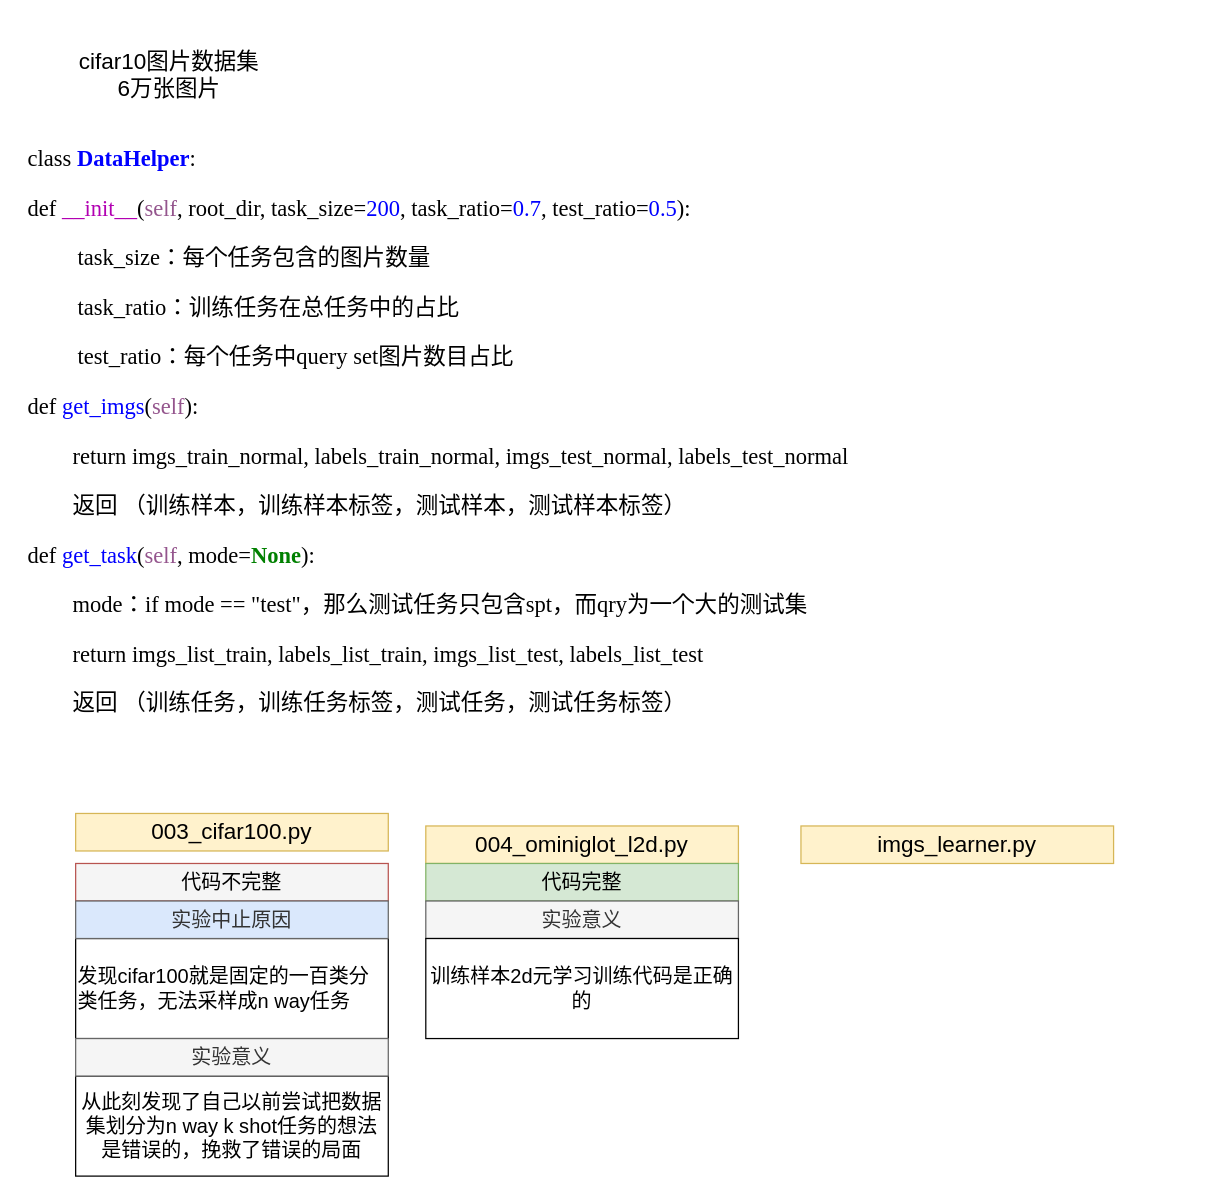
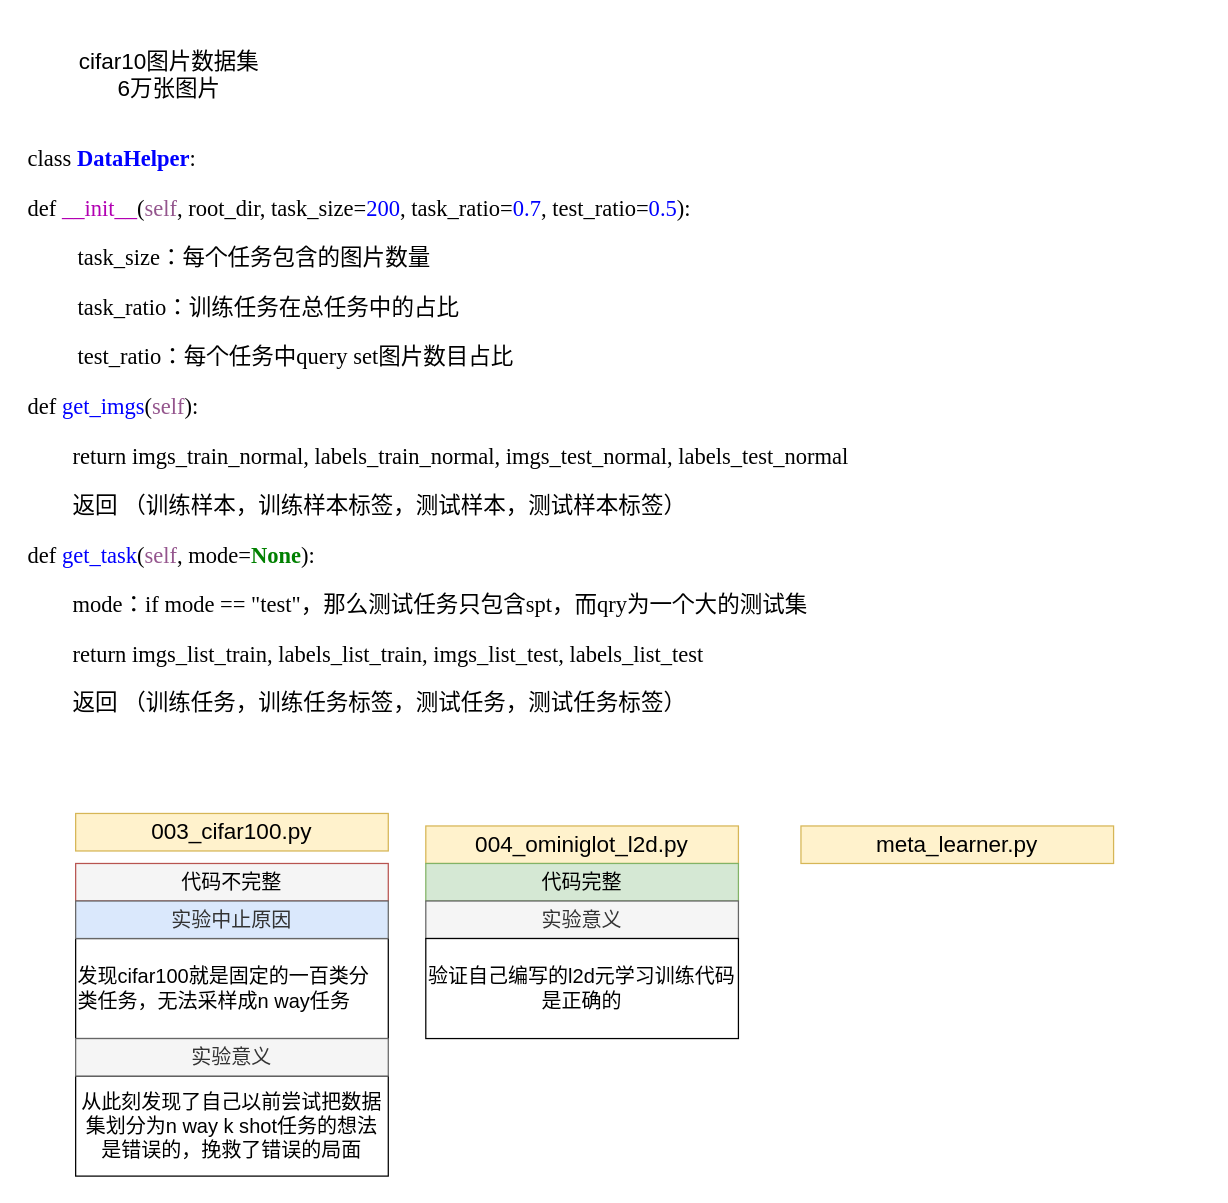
  <mxCell id="0" />
  <mxCell id="1" parent="0" />
  <mxCell id="2" value="&lt;font style=&quot;font-size: 18px;&quot;&gt;cifar10图片数据集&lt;br&gt;6万张图片&lt;br&gt;&lt;/font&gt;" style="text;html=1;strokeColor=none;fillColor=none;align=center;verticalAlign=middle;whiteSpace=wrap;rounded=0;" vertex="1" parent="1"><mxGeometry x="20" y="20" width="230" height="80" as="geometry" /></mxCell>
  <mxCell id="3" value="&lt;font style=&quot;font-size: 18px;&quot;&gt;&lt;pre style=&quot;background-color: rgb(255, 255, 255); font-family: &amp;quot;JetBrains Mono&amp;quot;; font-size: 13.5pt;&quot;&gt;class &lt;span style=&quot;color:#0000ff;font-weight:bold;&quot;&gt;DataHelper&lt;/span&gt;:&lt;/pre&gt;&lt;pre style=&quot;background-color: rgb(255, 255, 255); font-family: &amp;quot;JetBrains Mono&amp;quot;; font-size: 13.5pt;&quot;&gt;&lt;pre style=&quot;font-family: &amp;quot;JetBrains Mono&amp;quot;; font-size: 13.5pt;&quot;&gt;def &lt;span style=&quot;color:#b200b2;&quot;&gt;__init__&lt;/span&gt;(&lt;span style=&quot;color:#94558d;&quot;&gt;self&lt;/span&gt;, root_dir, task_size=&lt;span style=&quot;color:#0000ff;&quot;&gt;200&lt;/span&gt;, task_ratio=&lt;span style=&quot;color:#0000ff;&quot;&gt;0.7&lt;/span&gt;, test_ratio=&lt;span style=&quot;color:#0000ff;&quot;&gt;0.5&lt;/span&gt;):&lt;/pre&gt;&lt;/pre&gt;&lt;/font&gt;&lt;blockquote style=&quot;margin: 0 0 0 40px; border: none; padding: 0px;&quot;&gt;&lt;font style=&quot;font-size: 18px;&quot;&gt;&lt;pre style=&quot;background-color: rgb(255, 255, 255); font-family: &amp;quot;JetBrains Mono&amp;quot;; font-size: 13.5pt;&quot;&gt;&lt;pre style=&quot;font-family: &amp;quot;JetBrains Mono&amp;quot;; font-size: 13.5pt;&quot;&gt;&lt;pre style=&quot;border-color: var(--border-color); font-size: 13.5pt; font-family: &amp;quot;JetBrains Mono&amp;quot;;&quot;&gt;task_size：每个任务包含的图片数量&lt;/pre&gt;&lt;/pre&gt;&lt;/pre&gt;&lt;/font&gt;&lt;font style=&quot;font-size: 18px;&quot;&gt;&lt;pre style=&quot;background-color: rgb(255, 255, 255); font-family: &amp;quot;JetBrains Mono&amp;quot;; font-size: 13.5pt;&quot;&gt;&lt;pre style=&quot;font-family: &amp;quot;JetBrains Mono&amp;quot;; font-size: 13.5pt;&quot;&gt;&lt;pre style=&quot;border-color: var(--border-color); font-size: 13.5pt; font-family: &amp;quot;JetBrains Mono&amp;quot;;&quot;&gt;task_ratio：训练任务在总任务中的占比&lt;/pre&gt;&lt;/pre&gt;&lt;/pre&gt;&lt;/font&gt;&lt;font style=&quot;font-size: 18px;&quot;&gt;&lt;pre style=&quot;background-color: rgb(255, 255, 255); font-family: &amp;quot;JetBrains Mono&amp;quot;; font-size: 13.5pt;&quot;&gt;&lt;pre style=&quot;font-family: &amp;quot;JetBrains Mono&amp;quot;; font-size: 13.5pt;&quot;&gt;&lt;pre style=&quot;border-color: var(--border-color); font-size: 13.5pt; font-family: &amp;quot;JetBrains Mono&amp;quot;;&quot;&gt;test_ratio：每个任务中query set图片数目占比&lt;/pre&gt;&lt;/pre&gt;&lt;/pre&gt;&lt;/font&gt;&lt;/blockquote&gt;&lt;font style=&quot;font-size: 18px;&quot;&gt;&lt;pre style=&quot;background-color: rgb(255, 255, 255); font-family: &amp;quot;JetBrains Mono&amp;quot;; font-size: 13.5pt;&quot;&gt;&lt;pre style=&quot;font-family: &amp;quot;JetBrains Mono&amp;quot;; font-size: 13.5pt;&quot;&gt;&lt;pre style=&quot;border-color: var(--border-color); font-size: 13.5pt; font-family: &amp;quot;JetBrains Mono&amp;quot;;&quot;&gt;&lt;pre style=&quot;font-family: &amp;quot;JetBrains Mono&amp;quot;; font-size: 13.5pt;&quot;&gt;def &lt;span style=&quot;color:#0000ff;&quot;&gt;get_imgs&lt;/span&gt;(&lt;span style=&quot;color:#94558d;&quot;&gt;self&lt;/span&gt;):&lt;/pre&gt;&lt;pre style=&quot;font-family: &amp;quot;JetBrains Mono&amp;quot;; font-size: 13.5pt;&quot;&gt;&lt;span style=&quot;&quot;&gt;&lt;span style=&quot;&quot;&gt;&amp;nbsp;&amp;nbsp;&amp;nbsp;&amp;nbsp;&lt;span style=&quot;&quot;&gt;&lt;span style=&quot;white-space: pre;&quot;&gt;&amp;nbsp;&amp;nbsp;&amp;nbsp;&amp;nbsp;&lt;/span&gt;&lt;/span&gt;&lt;/span&gt;&lt;/span&gt;return imgs_train_normal, labels_train_normal, imgs_test_normal, labels_test_normal&lt;/pre&gt;&lt;pre style=&quot;font-family: &amp;quot;JetBrains Mono&amp;quot;; font-size: 13.5pt;&quot;&gt;&lt;span style=&quot;&quot;&gt;&lt;span style=&quot;white-space: pre;&quot;&gt;&amp;nbsp;&amp;nbsp;&amp;nbsp;&amp;nbsp;&lt;span style=&quot;white-space: pre;&quot;&gt;&#09;&lt;/span&gt;&lt;/span&gt;&lt;/span&gt;返回 （训练样本，训练样本标签，测试样本，测试样本标签）&lt;/pre&gt;&lt;pre style=&quot;font-family: &amp;quot;JetBrains Mono&amp;quot;; font-size: 13.5pt;&quot;&gt;def &lt;span style=&quot;color:#0000ff;&quot;&gt;get_task&lt;/span&gt;(&lt;span style=&quot;color:#94558d;&quot;&gt;self&lt;/span&gt;, mode=&lt;span style=&quot;color:#008000;font-weight:bold;&quot;&gt;None&lt;/span&gt;):&lt;/pre&gt;&lt;pre style=&quot;font-family: &amp;quot;JetBrains Mono&amp;quot;; font-size: 13.5pt;&quot;&gt;&lt;span style=&quot;white-space: pre;&quot;&gt;&#09;&lt;/span&gt;mode：if mode == &quot;test&quot;，那么测试任务只包含spt，而qry为一个大的测试集&lt;/pre&gt;&lt;pre style=&quot;font-family: &amp;quot;JetBrains Mono&amp;quot;; font-size: 13.5pt;&quot;&gt;&lt;span style=&quot;white-space: pre;&quot;&gt;&#09;&lt;/span&gt;return imgs_list_train, labels_list_train, imgs_list_test, labels_list_test&lt;/pre&gt;&lt;pre style=&quot;font-family: &amp;quot;JetBrains Mono&amp;quot;; font-size: 13.5pt;&quot;&gt;&lt;span style=&quot;white-space: pre;&quot;&gt;&#09;&lt;/span&gt;返回 （训练任务，训练任务标签，测试任务，测试任务标签）&lt;/pre&gt;&lt;/pre&gt;&lt;/pre&gt;&lt;/pre&gt;&lt;/font&gt;" style="text;html=1;strokeColor=none;fillColor=none;align=left;verticalAlign=middle;whiteSpace=wrap;rounded=0;" vertex="1" parent="1"><mxGeometry x="20" y="70" width="940" height="550" as="geometry" /></mxCell>
  <mxCell id="4" value="&lt;font style=&quot;font-size: 18px;&quot;&gt;003_cifar100.py&lt;/font&gt;" style="rounded=0;whiteSpace=wrap;html=1;fillColor=#fff2cc;strokeColor=#d6b656;fontSize=16;" vertex="1" parent="1"><mxGeometry x="60" y="650" width="250" height="30" as="geometry" /></mxCell>
  <mxCell id="5" value="&lt;font style=&quot;font-size: 16px;&quot;&gt;代码不完整&lt;/font&gt;" style="rounded=0;whiteSpace=wrap;html=1;fillColor=#f5f5f5;strokeColor=#b85450;fontSize=16;" vertex="1" parent="1"><mxGeometry x="60" y="690" width="250" height="30" as="geometry" /></mxCell>
  <mxCell id="6" value="&lt;font style=&quot;font-size: 16px;&quot;&gt;发现cifar100就是固定的一百类分类任务，无法采样成n way任务&lt;/font&gt;" style="rounded=0;whiteSpace=wrap;html=1;align=left;fontSize=16;" vertex="1" parent="1"><mxGeometry x="60" y="750" width="250" height="80" as="geometry" /></mxCell>
  <mxCell id="7" value="&lt;font style=&quot;font-size: 16px;&quot;&gt;从此刻发现了自己以前尝试把数据集划分为n way k shot任务的想法是错误的，挽救了错误的局面&lt;br style=&quot;font-size: 16px;&quot;&gt;&lt;/font&gt;" style="rounded=0;whiteSpace=wrap;html=1;fontSize=16;" vertex="1" parent="1"><mxGeometry x="60" y="860" width="250" height="80" as="geometry" /></mxCell>
  <mxCell id="8" value="&lt;font style=&quot;font-size: 18px;&quot;&gt;004_ominiglot_l2d.py&lt;/font&gt;" style="rounded=0;whiteSpace=wrap;html=1;fillColor=#fff2cc;strokeColor=#d6b656;" vertex="1" parent="1"><mxGeometry x="340" y="660" width="250" height="30" as="geometry" /></mxCell>
  <mxCell id="9" value="&lt;font style=&quot;font-size: 16px;&quot;&gt;实验中止原因&lt;/font&gt;" style="rounded=0;whiteSpace=wrap;html=1;fillColor=#dae8fc;fontColor=#333333;strokeColor=#666666;fontSize=16;" vertex="1" parent="1"><mxGeometry x="60" y="720" width="250" height="30" as="geometry" /></mxCell>
  <mxCell id="10" value="&lt;font style=&quot;font-size: 16px;&quot;&gt;实验意义&lt;/font&gt;" style="rounded=0;whiteSpace=wrap;html=1;fillColor=#f5f5f5;fontColor=#333333;strokeColor=#666666;fontSize=16;" vertex="1" parent="1"><mxGeometry x="60" y="830" width="250" height="30" as="geometry" /></mxCell>
  <mxCell id="11" value="&lt;font style=&quot;font-size: 16px;&quot;&gt;代码完整&lt;/font&gt;" style="rounded=0;whiteSpace=wrap;html=1;fillColor=#d5e8d4;strokeColor=#82b366;fontSize=16;" vertex="1" parent="1"><mxGeometry x="340" y="690" width="250" height="30" as="geometry" /></mxCell>
  <mxCell id="12" value="&lt;font style=&quot;font-size: 16px;&quot;&gt;实验意义&lt;/font&gt;" style="rounded=0;whiteSpace=wrap;html=1;fillColor=#f5f5f5;fontColor=#333333;strokeColor=#666666;fontSize=16;" vertex="1" parent="1"><mxGeometry x="340" y="720" width="250" height="30" as="geometry" /></mxCell>
- <mxCell id="13" value="&lt;font style=&quot;font-size: 16px;&quot;&gt;训练样本2d元学习训练代码是正确的&lt;br style=&quot;font-size: 16px;&quot;&gt;&lt;/font&gt;" style="rounded=0;whiteSpace=wrap;html=1;fontSize=16;" vertex="1" parent="1"><mxGeometry x="340" y="750" width="250" height="80" as="geometry" /></mxCell>
- <mxCell id="14" value="&lt;span style=&quot;font-size: 18px;&quot;&gt;imgs_learner.py&lt;/span&gt;" style="rounded=0;whiteSpace=wrap;html=1;fillColor=#fff2cc;strokeColor=#d6b656;" vertex="1" parent="1"><mxGeometry x="640" y="660" width="250" height="30" as="geometry" /></mxCell>
+ <mxCell id="13" value="&lt;font style=&quot;font-size: 16px;&quot;&gt;验证自己编写的l2d元学习训练代码是正确的&lt;br style=&quot;font-size: 16px;&quot;&gt;&lt;/font&gt;" style="rounded=0;whiteSpace=wrap;html=1;fontSize=16;" vertex="1" parent="1"><mxGeometry x="340" y="750" width="250" height="80" as="geometry" /></mxCell>
+ <mxCell id="14" value="&lt;span style=&quot;font-size: 18px;&quot;&gt;meta_learner.py&lt;/span&gt;" style="rounded=0;whiteSpace=wrap;html=1;fillColor=#fff2cc;strokeColor=#d6b656;" vertex="1" parent="1"><mxGeometry x="640" y="660" width="250" height="30" as="geometry" /></mxCell>
